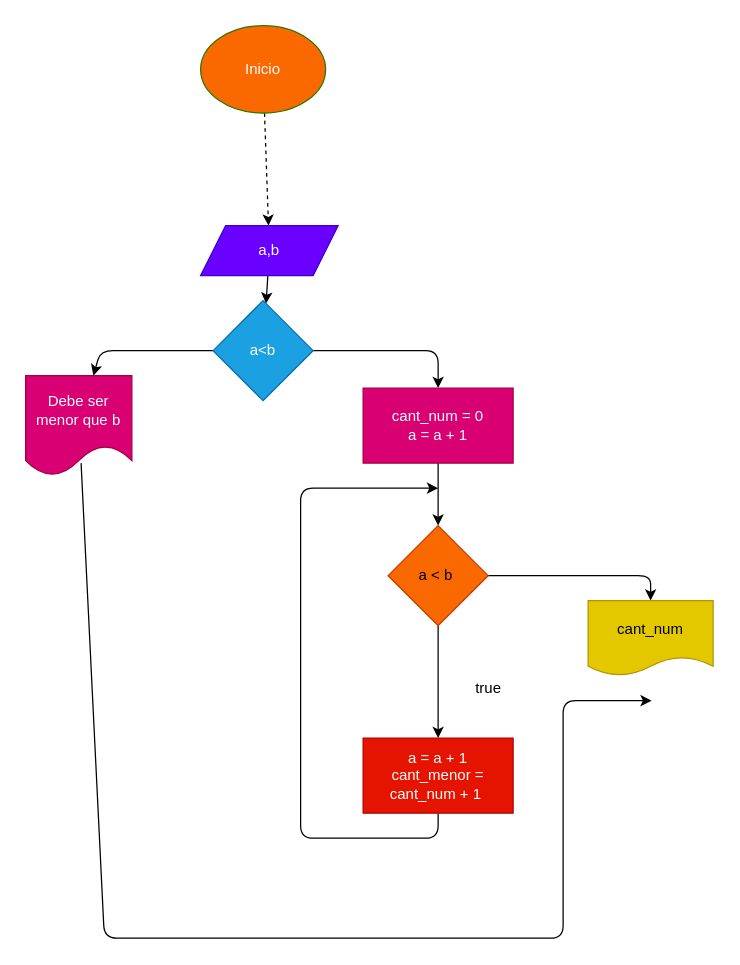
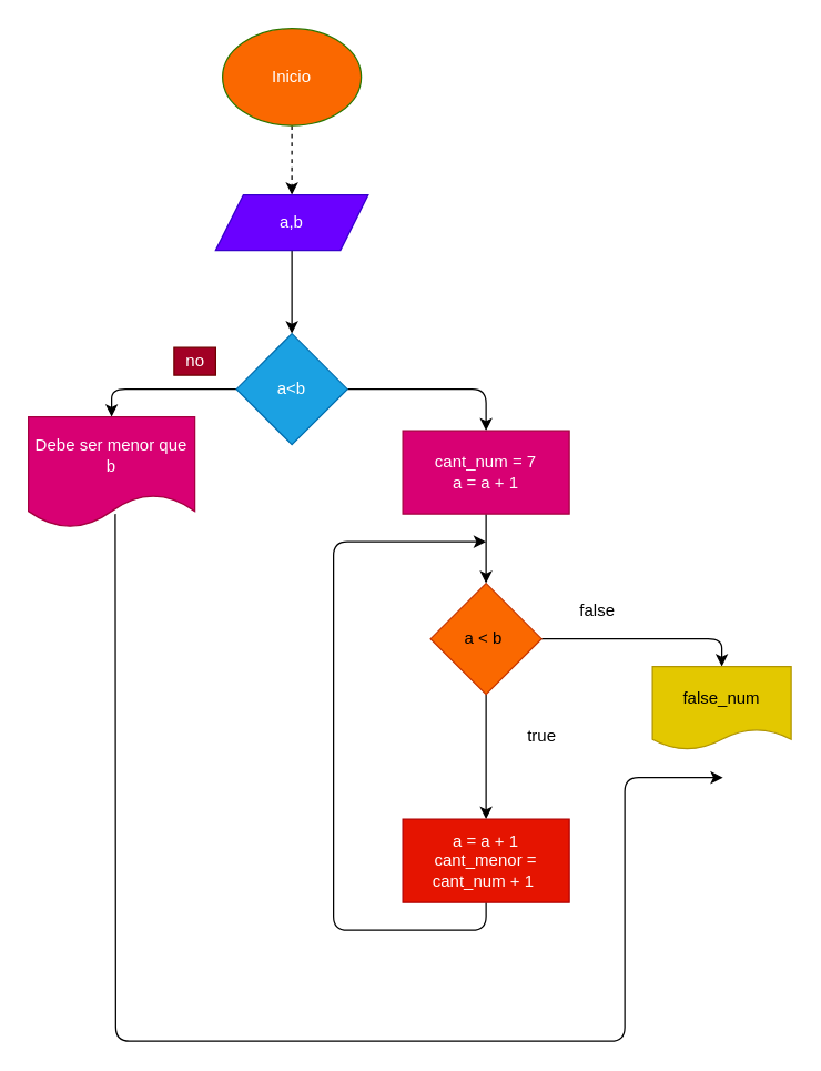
  <mxCell id="0" />
  <mxCell id="1" parent="0" />
  <mxCell id="2" value="" style="edgeStyle=none;html=1;dashed=1;" parent="1" source="3" target="5" edge="1"><mxGeometry relative="1" as="geometry" /></mxCell>
  <mxCell id="3" value="Inicio" style="ellipse;whiteSpace=wrap;html=1;fillColor=#fa6800;fontColor=#ffffff;strokeColor=#2D7600;" parent="1" vertex="1"><mxGeometry x="160" width="100" height="70" as="geometry" y="20" /></mxCell>
  <mxCell id="4" value="" style="edgeStyle=none;html=1;" parent="1" source="5" target="8" edge="1"><mxGeometry relative="1" as="geometry" /></mxCell>
- <mxCell id="5" value="a,b" style="shape=parallelogram;perimeter=parallelogramPerimeter;whiteSpace=wrap;html=1;fixedSize=1;fillColor=#6a00ff;fontColor=#ffffff;strokeColor=#3700CC;" parent="1" vertex="1"><mxGeometry x="160" y="180" width="110" height="40" as="geometry" /></mxCell>
+ <mxCell id="5" value="a,b" style="shape=parallelogram;perimeter=parallelogramPerimeter;whiteSpace=wrap;html=1;fixedSize=1;fillColor=#6a00ff;fontColor=#ffffff;strokeColor=#3700CC;" parent="1" vertex="1"><mxGeometry x="155" y="140" width="110" height="40" as="geometry" /></mxCell>
  <mxCell id="6" value="" style="edgeStyle=none;html=1;" parent="1" source="8" target="11" edge="1"><mxGeometry relative="1" as="geometry"><Array as="points"><mxPoint x="350" y="280" /></Array></mxGeometry></mxCell>
  <mxCell id="7" value="" style="edgeStyle=none;html=1;" parent="1" source="8" target="13" edge="1"><mxGeometry relative="1" as="geometry"><Array as="points"><mxPoint x="80" y="280" /></Array></mxGeometry></mxCell>
  <mxCell id="8" value="a&amp;lt;b" style="rhombus;whiteSpace=wrap;html=1;fillColor=#1ba1e2;fontColor=#ffffff;strokeColor=#006EAF;" parent="1" vertex="1"><mxGeometry x="170" y="240" width="80" height="80" as="geometry" /></mxCell>
  <mxCell id="9" style="edgeStyle=none;html=1;" parent="1" source="11" edge="1"><mxGeometry relative="1" as="geometry"><mxPoint x="350" y="320" as="targetPoint" /></mxGeometry></mxCell>
  <mxCell id="10" value="" style="edgeStyle=none;html=1;" parent="1" source="11" target="17" edge="1"><mxGeometry relative="1" as="geometry" /></mxCell>
- <mxCell id="11" value="cant_num = 0&lt;br&gt;a = a + 1" style="whiteSpace=wrap;html=1;fillColor=#d80073;fontColor=#ffffff;strokeColor=#A50040;" parent="1" vertex="1"><mxGeometry x="290" y="310" width="120" height="60" as="geometry" /></mxCell>
+ <mxCell id="11" value="cant_num = 7&lt;br&gt;a = a + 1" style="whiteSpace=wrap;html=1;fillColor=#d80073;fontColor=#ffffff;strokeColor=#A50040;" parent="1" vertex="1"><mxGeometry x="290" y="310" width="120" height="60" as="geometry" /></mxCell>
  <mxCell id="12" style="edgeStyle=none;html=1;exitX=0.522;exitY=0.875;exitDx=0;exitDy=0;exitPerimeter=0;" parent="1" source="13" edge="1"><mxGeometry relative="1" as="geometry"><mxPoint x="520.833" y="560" as="targetPoint" /><Array as="points"><mxPoint x="83" y="750" /><mxPoint x="450" y="750" /><mxPoint x="450" y="560" /></Array></mxGeometry></mxCell>
- <mxCell id="13" value="Debe ser menor que b" style="shape=document;whiteSpace=wrap;html=1;boundedLbl=1;fillColor=#d80073;fontColor=#ffffff;strokeColor=#A50040;" parent="1" vertex="1"><mxGeometry x="20" y="300" width="85" height="80" as="geometry" /></mxCell>
+ <mxCell id="13" value="Debe ser menor que b" style="shape=document;whiteSpace=wrap;html=1;boundedLbl=1;fillColor=#d80073;fontColor=#ffffff;strokeColor=#A50040;" parent="1" vertex="1"><mxGeometry x="20" y="300" width="120" height="80" as="geometry" /></mxCell>
+ <mxCell id="14" value="no" style="text;html=1;align=center;verticalAlign=middle;resizable=0;points=[];autosize=1;strokeColor=#6F0000;fillColor=#a20025;fontColor=#ffffff;" parent="1" vertex="1"><mxGeometry x="125" y="250" width="30" height="20" as="geometry" /></mxCell>
  <mxCell id="15" value="" style="edgeStyle=none;html=1;" parent="1" source="17" target="19" edge="1"><mxGeometry relative="1" as="geometry" /></mxCell>
  <mxCell id="16" value="" style="edgeStyle=none;html=1;entryX=0.5;entryY=0;entryDx=0;entryDy=0;" parent="1" source="17" target="20" edge="1"><mxGeometry relative="1" as="geometry"><mxPoint x="520" y="470" as="targetPoint" /><Array as="points"><mxPoint x="520" y="460" /></Array></mxGeometry></mxCell>
  <mxCell id="17" value="a &amp;lt; b&amp;nbsp;" style="rhombus;whiteSpace=wrap;html=1;fillColor=#fa6800;fontColor=#000000;strokeColor=#C73500;" parent="1" vertex="1"><mxGeometry x="310" y="420" width="80" height="80" as="geometry" /></mxCell>
  <mxCell id="18" style="edgeStyle=none;html=1;exitX=0.5;exitY=1;exitDx=0;exitDy=0;" parent="1" source="19" edge="1"><mxGeometry relative="1" as="geometry"><mxPoint x="350" y="390" as="targetPoint" /><Array as="points"><mxPoint x="350" y="670" /><mxPoint x="240" y="670" /><mxPoint x="240" y="390" /></Array></mxGeometry></mxCell>
  <mxCell id="19" value="a = a + 1&lt;br&gt;cant_menor = cant_num + 1&amp;nbsp;" style="whiteSpace=wrap;html=1;fillColor=#e51400;fontColor=#ffffff;strokeColor=#B20000;" parent="1" vertex="1"><mxGeometry x="290" y="590" width="120" height="60" as="geometry" /></mxCell>
- <mxCell id="20" value="cant_num" style="shape=document;whiteSpace=wrap;html=1;boundedLbl=1;size=0.25;fillColor=#e3c800;fontColor=#000000;strokeColor=#B09500;" parent="1" vertex="1"><mxGeometry x="470" y="480" width="100" height="60" as="geometry" /></mxCell>
- <mxCell id="21" value="true" style="text;html=1;align=center;verticalAlign=middle;resizable=0;points=[];autosize=1;strokeColor=none;fillColor=none;" parent="1" vertex="1"><mxGeometry x="370" y="540" width="40" height="20" as="geometry" /></mxCell>
+ <mxCell id="20" value="false_num" style="shape=document;whiteSpace=wrap;html=1;boundedLbl=1;size=0.25;fillColor=#e3c800;fontColor=#000000;strokeColor=#B09500;" parent="1" vertex="1"><mxGeometry x="470" y="480" width="100" height="60" as="geometry" /></mxCell>
+ <mxCell id="21" value="true" style="text;html=1;align=center;verticalAlign=middle;resizable=0;points=[];autosize=1;strokeColor=none;fillColor=none;" parent="1" vertex="1"><mxGeometry x="370" y="520" width="40" height="20" as="geometry" /></mxCell>
+ <mxCell id="22" value="false" style="text;html=1;align=center;verticalAlign=middle;resizable=0;points=[];autosize=1;strokeColor=none;fillColor=none;" parent="1" vertex="1"><mxGeometry x="410" y="430" width="40" height="20" as="geometry" /></mxCell>
